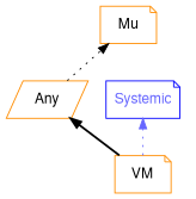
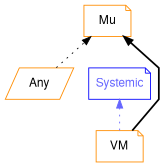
  digraph {
    bgcolor="#FFFFFF"
    rankdir=BT
    splines=polyline
    node [color=darkorange fontcolor="#000000" fontname=FreeSans shape=note]
    edge [color="#000000" style=dotted]
    Any [shape=parallelogram]
    VM
    Systemic [color=blue fontcolor="#6666FF"]
    Mu
    Any -> Mu
-   VM -> Any [style=bold]
+   VM -> Mu [style=bold]
    VM -> Systemic [color="#6666FF"]
  }
